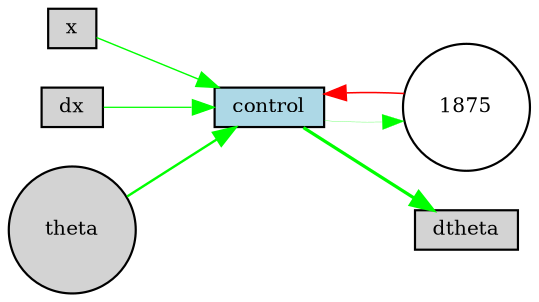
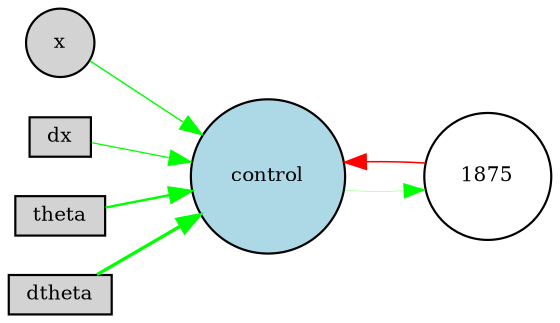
  digraph {
    rankdir=LR
    node [fillcolor=lightgray fontsize=9 shape=box style=filled]
    edge [color=green style=solid]
-   x [height=0.2 width=0.2]
-   control [fillcolor=lightblue height=0.2 width=0.2]
+   x [height=0.2 shape=circle width=0.2]
+   control [fillcolor=lightblue height=0.2 shape=circle width=0.2]
    n3 [fillcolor=white height=0.2 label=1875 shape=circle width=0.2]
    dx [height=0.2 width=0.2]
-   theta [height=0.2 shape=circle width=0.2]
+   theta [height=0.2 width=0.2]
    dtheta [height=0.2 width=0.2]
    x -> control [penwidth=0.6427578082510058]
    control -> n3 [penwidth=0.11764456667326151]
    n3 -> control [color=red penwidth=0.699314848138935]
    dx -> control [penwidth=0.5787990505782569]
    theta -> control [penwidth=1.0979979020467248]
-   control -> dtheta [penwidth=1.490261733849987]
+   dtheta -> control [penwidth=1.490261733849987]
  }
